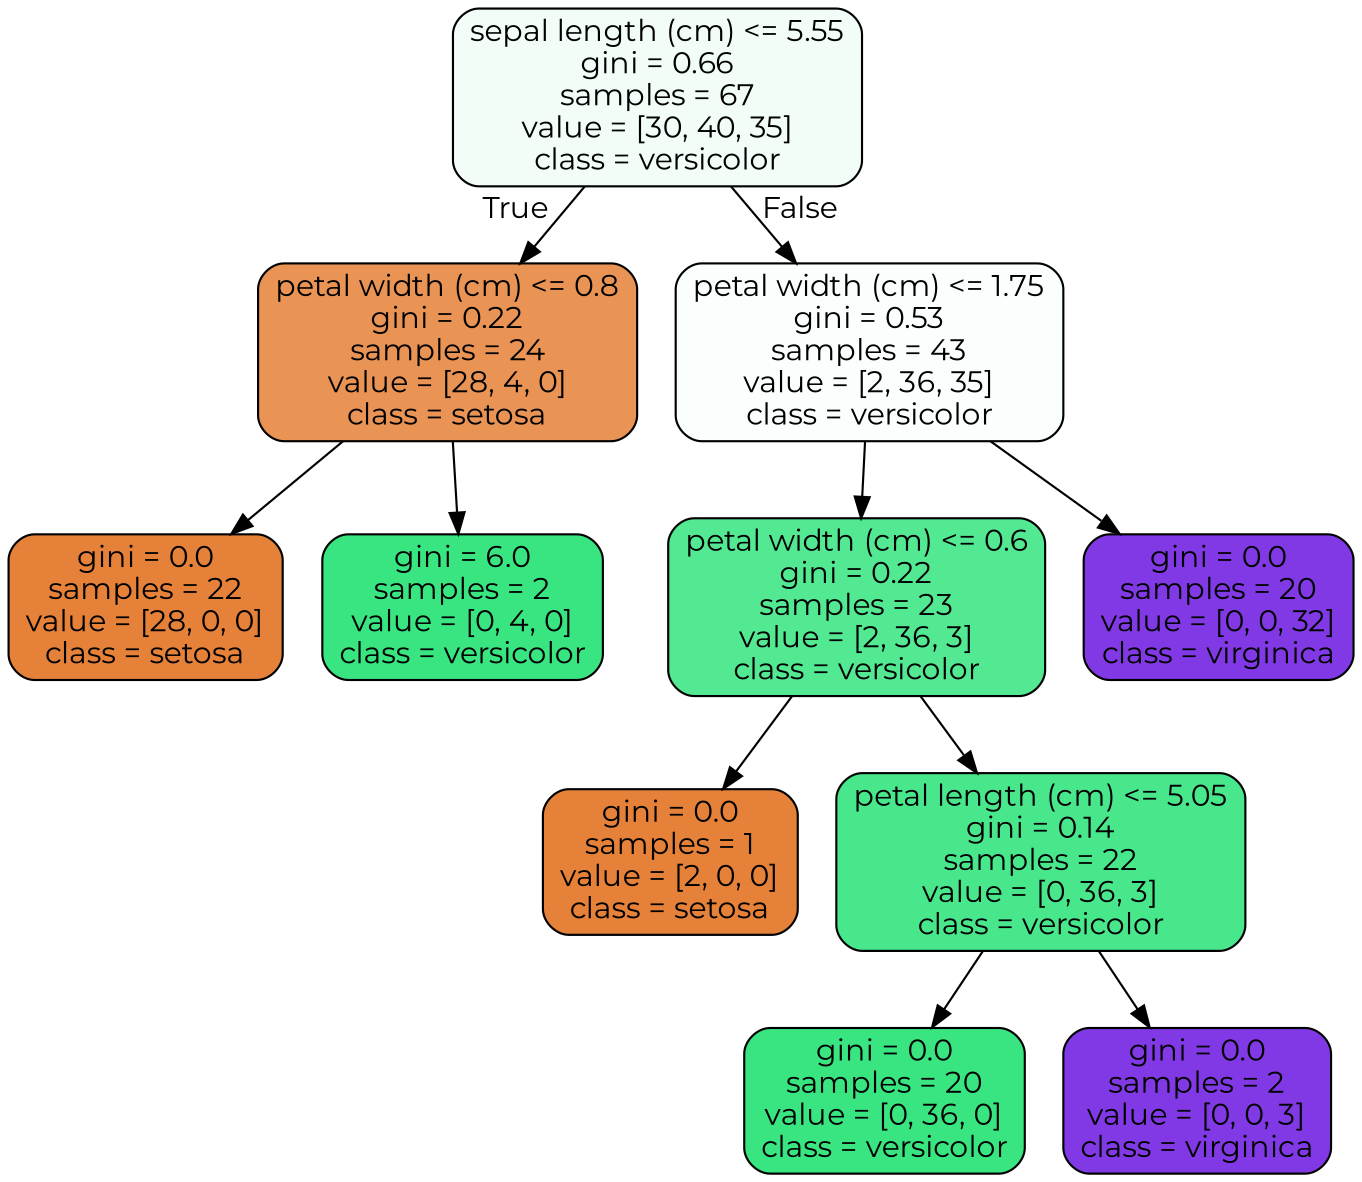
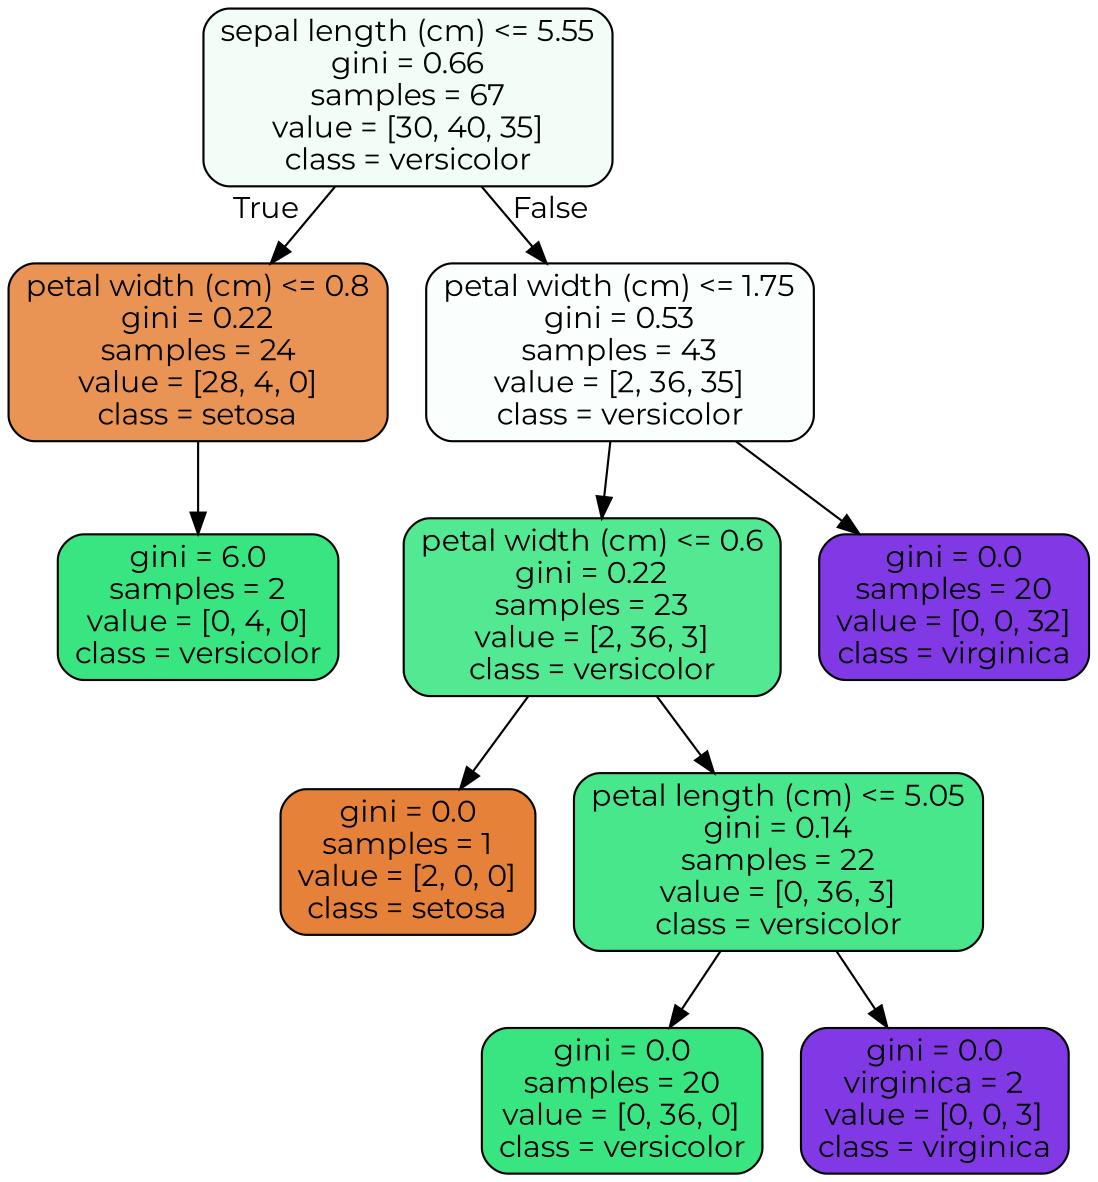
  digraph {
    fontname=Montserrat
    node [color=black fillcolor="#e58139" fontname=Montserrat shape=box style="filled, rounded"]
    edge [fontname=Montserrat]
    n1 [fillcolor="#f1fdf6" label="sepal length (cm) <= 5.55\ngini = 0.66\nsamples = 67\nvalue = [30, 40, 35]\nclass = versicolor"]
    n2 [fillcolor="#e99355" label="petal width (cm) <= 0.8\ngini = 0.22\nsamples = 24\nvalue = [28, 4, 0]\nclass = setosa"]
    n3 [fillcolor="#fafefc" label="petal width (cm) <= 1.75\ngini = 0.53\nsamples = 43\nvalue = [2, 36, 35]\nclass = versicolor"]
-   n4 [label="gini = 0.0\nsamples = 22\nvalue = [28, 0, 0]\nclass = setosa"]
    n5 [fillcolor="#39e581" label="gini = 6.0\nsamples = 2\nvalue = [0, 4, 0]\nclass = versicolor"]
    n6 [fillcolor="#53e892" label="petal width (cm) <= 0.6\ngini = 0.22\nsamples = 23\nvalue = [2, 36, 3]\nclass = versicolor"]
    n7 [fillcolor="#8139e5" label="gini = 0.0\nsamples = 20\nvalue = [0, 0, 32]\nclass = virginica"]
    n8 [label="gini = 0.0\nsamples = 1\nvalue = [2, 0, 0]\nclass = setosa"]
    n9 [fillcolor="#49e78c" label="petal length (cm) <= 5.05\ngini = 0.14\nsamples = 22\nvalue = [0, 36, 3]\nclass = versicolor"]
    n10 [fillcolor="#39e581" label="gini = 0.0\nsamples = 20\nvalue = [0, 36, 0]\nclass = versicolor"]
-   n11 [fillcolor="#8139e5" label="gini = 0.0\nsamples = 2\nvalue = [0, 0, 3]\nclass = virginica"]
+   n11 [fillcolor="#8139e5" label="gini = 0.0\nvirginica = 2\nvalue = [0, 0, 3]\nclass = virginica"]
    n1 -> n2 [headlabel=True labelangle=45 labeldistance=2.5]
    n1 -> n3 [headlabel=False labelangle=-45 labeldistance=2.5]
-   n2 -> n4
    n2 -> n5
    n3 -> n6
    n3 -> n7
    n6 -> n8
    n6 -> n9
    n9 -> n10
    n9 -> n11
  }
